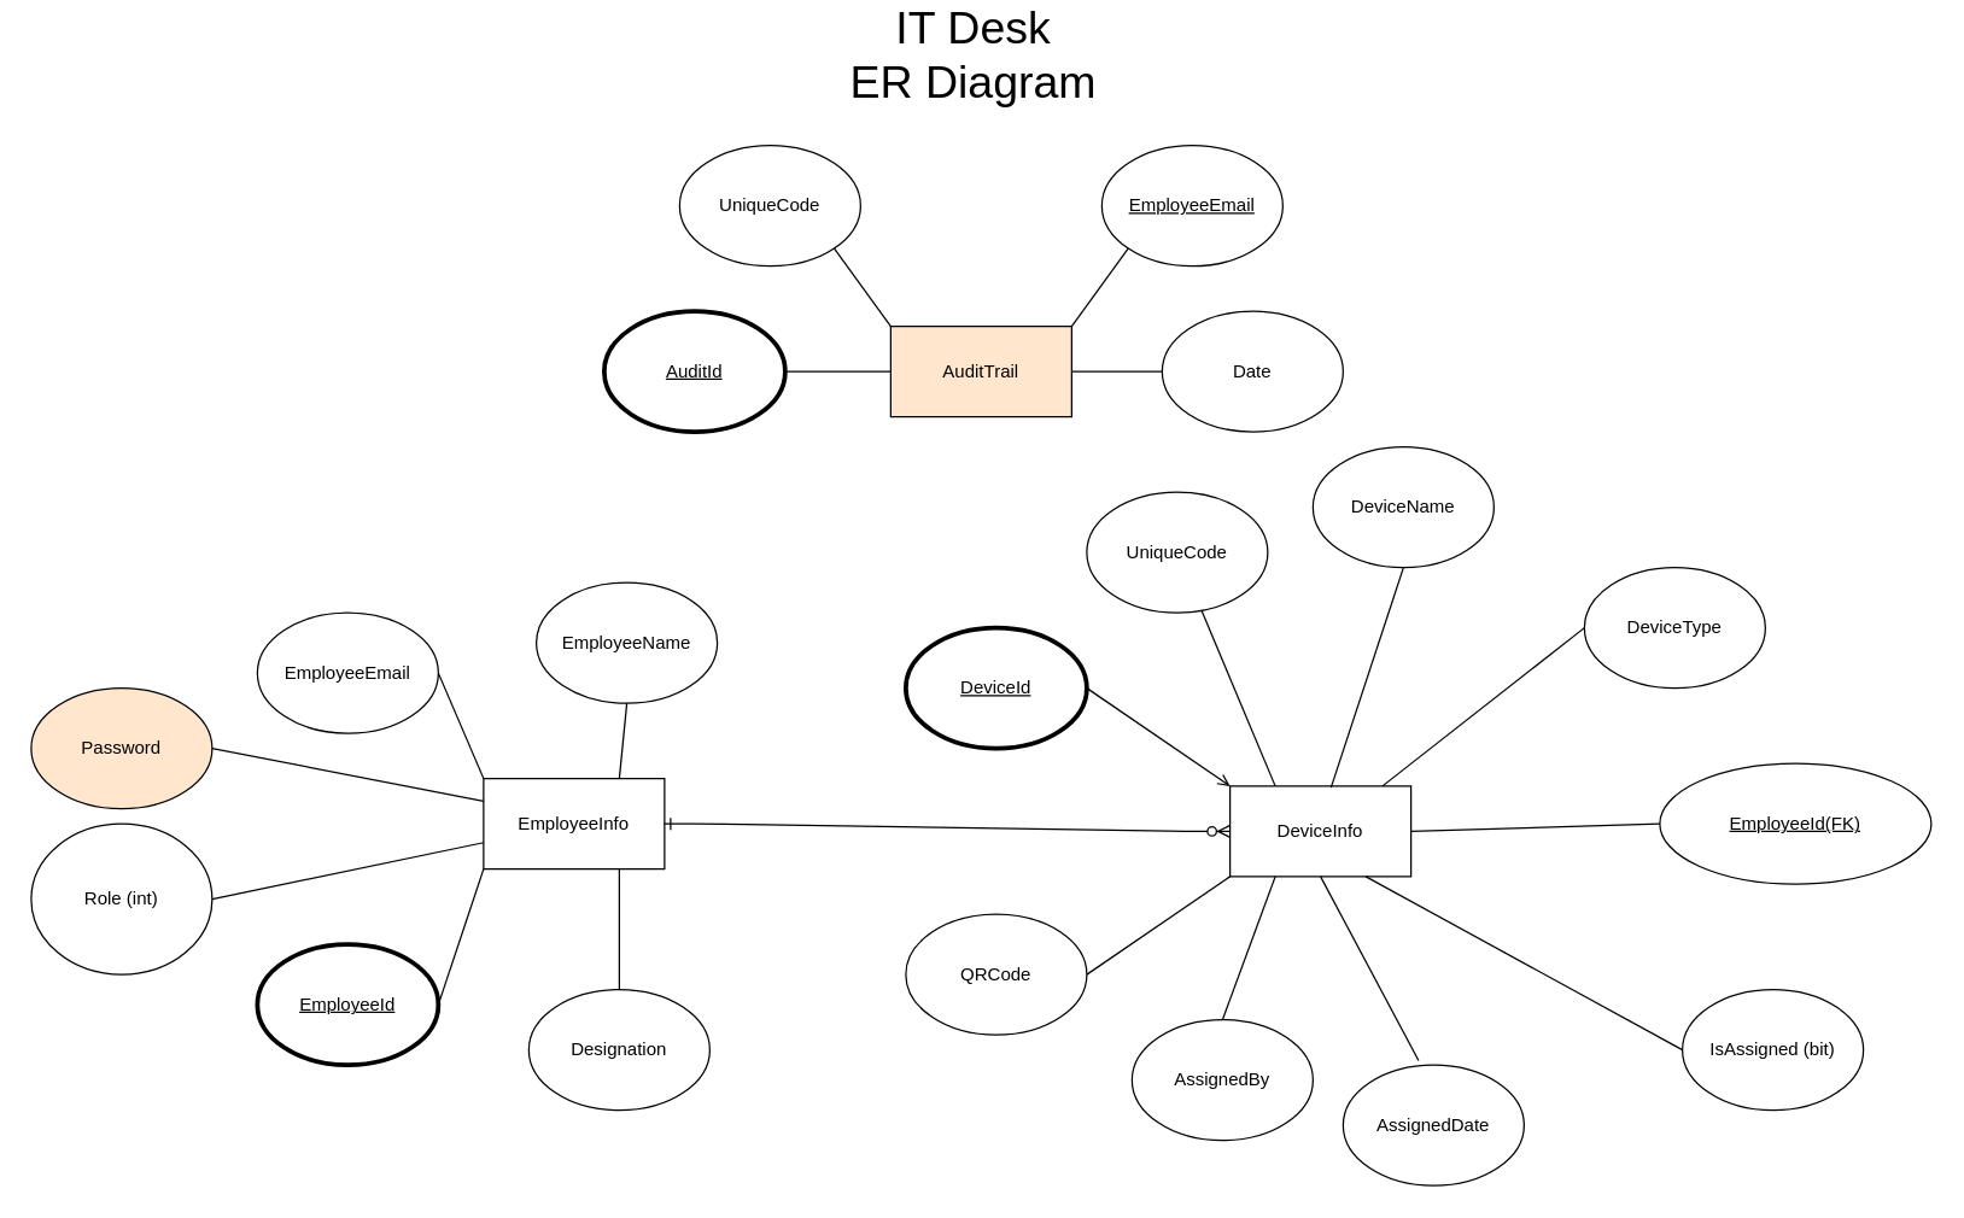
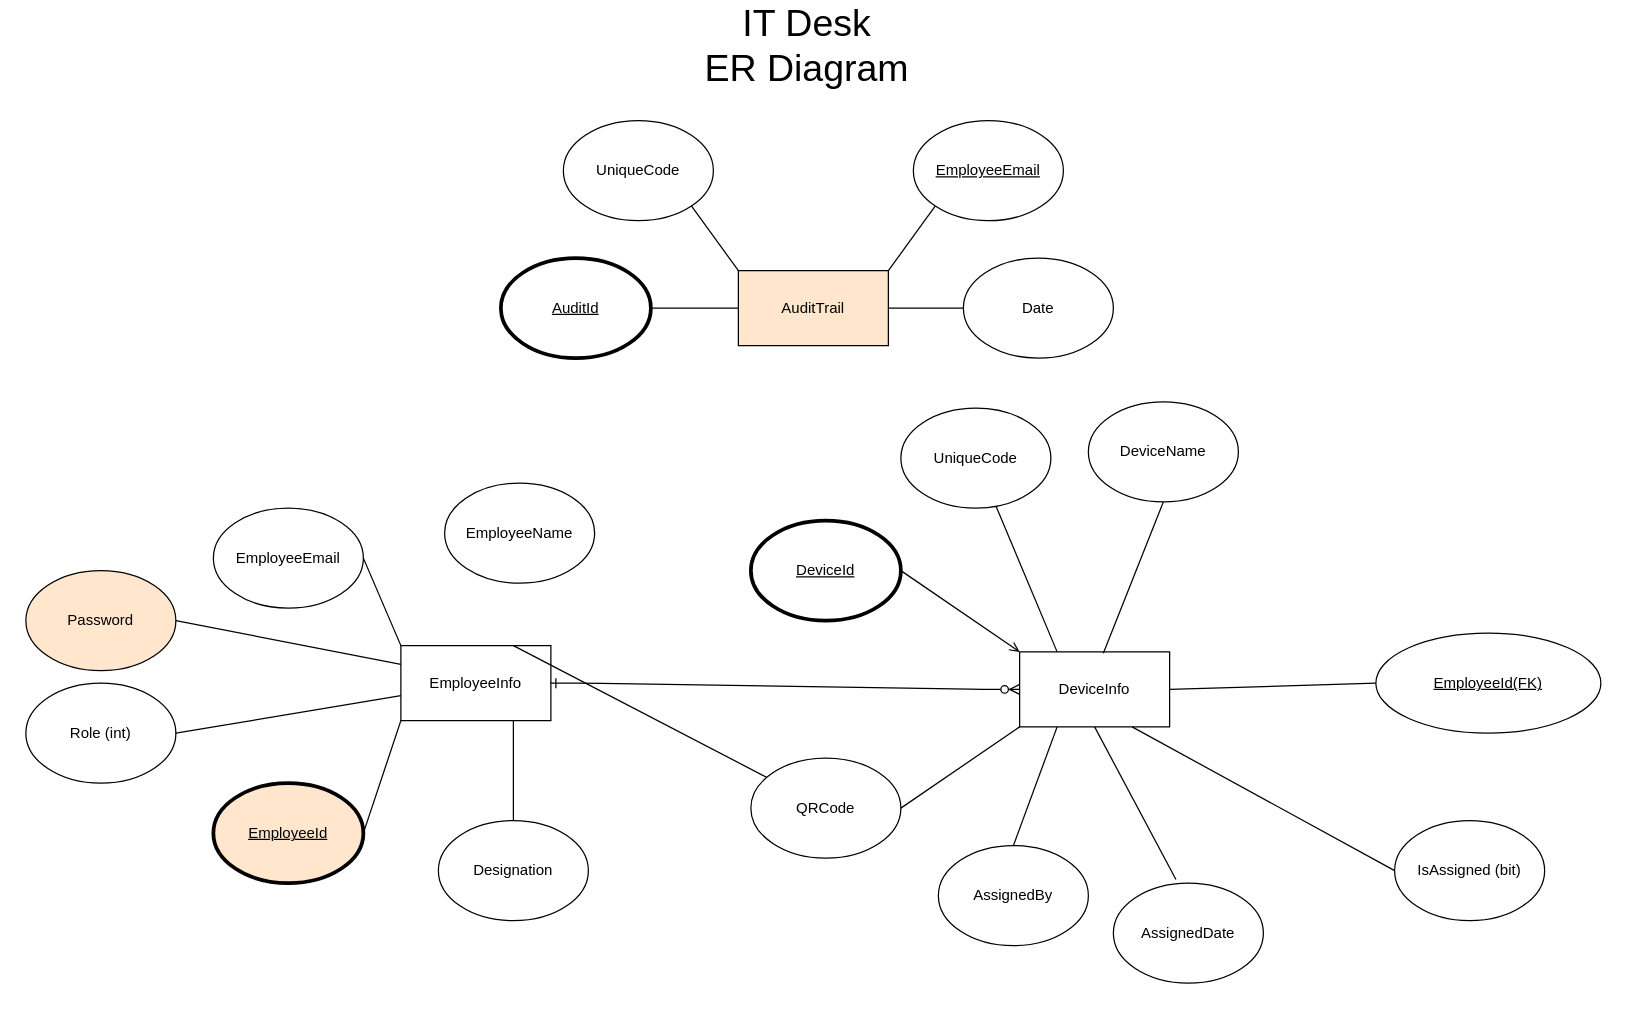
  <mxCell id="0" />
  <mxCell id="1" parent="0" />
  <mxCell id="2" value="EmployeeEmail" style="ellipse;whiteSpace=wrap;html=1;strokeWidth=1;" parent="1" vertex="1"><mxGeometry x="170" y="400" width="120" height="80" as="geometry" /></mxCell>
  <mxCell id="3" value="EmployeeInfo" style="rounded=0;whiteSpace=wrap;html=1;" parent="1" vertex="1"><mxGeometry x="320" y="510" width="120" height="60" as="geometry" /></mxCell>
  <mxCell id="4" value="" style="endArrow=none;html=1;exitX=0;exitY=0;exitDx=0;exitDy=0;entryX=1;entryY=0.5;entryDx=0;entryDy=0;" parent="1" source="3" target="2" edge="1"><mxGeometry width="50" height="50" relative="1" as="geometry"><mxPoint x="530" y="660" as="sourcePoint" /><mxPoint x="420" y="540" as="targetPoint" /></mxGeometry></mxCell>
  <mxCell id="5" value="EmployeeName" style="ellipse;whiteSpace=wrap;html=1;" parent="1" vertex="1"><mxGeometry x="355" y="380" width="120" height="80" as="geometry" /></mxCell>
  <mxCell id="6" value="Designation" style="ellipse;whiteSpace=wrap;html=1;" parent="1" vertex="1"><mxGeometry x="350" y="650" width="120" height="80" as="geometry" /></mxCell>
- <mxCell id="7" value="" style="endArrow=none;html=1;exitX=0.75;exitY=0;exitDx=0;exitDy=0;entryX=0.5;entryY=1;entryDx=0;entryDy=0;" parent="1" source="3" target="5" edge="1"><mxGeometry width="50" height="50" relative="1" as="geometry"><mxPoint x="330" y="550" as="sourcePoint" /><mxPoint x="276" y="502" as="targetPoint" /></mxGeometry></mxCell>
+ <mxCell id="7" value="" style="endArrow=none;html=1;exitX=0.75;exitY=0;exitDx=0;exitDy=0;" parent="1" source="3" target="20" edge="1"><mxGeometry width="50" height="50" relative="1" as="geometry"><mxPoint x="330" y="550" as="sourcePoint" /><mxPoint x="276" y="502" as="targetPoint" /></mxGeometry></mxCell>
  <mxCell id="8" value="" style="endArrow=none;html=1;entryX=0.5;entryY=0;entryDx=0;entryDy=0;exitX=0.75;exitY=1;exitDx=0;exitDy=0;" parent="1" target="6" edge="1" source="3"><mxGeometry width="50" height="50" relative="1" as="geometry"><mxPoint x="380" y="570" as="sourcePoint" /><mxPoint x="390" y="480" as="targetPoint" /></mxGeometry></mxCell>
  <mxCell id="9" value="UniqueCode" style="ellipse;whiteSpace=wrap;html=1;strokeWidth=1;" parent="1" vertex="1"><mxGeometry x="720" y="320" width="120" height="80" as="geometry" /></mxCell>
  <mxCell id="10" value="DeviceInfo" style="rounded=0;whiteSpace=wrap;html=1;" parent="1" vertex="1"><mxGeometry x="815" y="515" width="120" height="60" as="geometry" /></mxCell>
  <mxCell id="11" value="" style="endArrow=none;html=1;exitX=0.25;exitY=0;exitDx=0;exitDy=0;" parent="1" source="10" target="9" edge="1"><mxGeometry width="50" height="50" relative="1" as="geometry"><mxPoint x="1025" y="665" as="sourcePoint" /><mxPoint x="915" y="545" as="targetPoint" /></mxGeometry></mxCell>
- <mxCell id="12" value="DeviceName" style="ellipse;whiteSpace=wrap;html=1;" parent="1" vertex="1"><mxGeometry x="870" y="290" width="120" height="80" as="geometry" /></mxCell>
- <mxCell id="13" value="DeviceType" style="ellipse;whiteSpace=wrap;html=1;" parent="1" vertex="1"><mxGeometry x="1050" y="370" width="120" height="80" as="geometry" /></mxCell>
+ <mxCell id="12" value="DeviceName" style="ellipse;whiteSpace=wrap;html=1;" parent="1" vertex="1"><mxGeometry x="870" y="315" width="120" height="80" as="geometry" /></mxCell>
  <mxCell id="14" value="" style="endArrow=none;html=1;entryX=0.5;entryY=1;entryDx=0;entryDy=0;exitX=0.558;exitY=0.017;exitDx=0;exitDy=0;exitPerimeter=0;" parent="1" source="10" target="12" edge="1"><mxGeometry width="50" height="50" relative="1" as="geometry"><mxPoint x="890" y="512" as="sourcePoint" /><mxPoint x="980" y="410" as="targetPoint" /></mxGeometry></mxCell>
- <mxCell id="15" value="" style="endArrow=none;html=1;entryX=0;entryY=0.5;entryDx=0;entryDy=0;exitX=0.842;exitY=0;exitDx=0;exitDy=0;exitPerimeter=0;" parent="1" source="10" target="13" edge="1"><mxGeometry width="50" height="50" relative="1" as="geometry"><mxPoint x="895" y="505" as="sourcePoint" /><mxPoint x="885" y="485" as="targetPoint" /></mxGeometry></mxCell>
  <mxCell id="16" value="&lt;u&gt;EmployeeId(FK)&lt;/u&gt;" style="ellipse;whiteSpace=wrap;html=1;" parent="1" vertex="1"><mxGeometry x="1100" y="500" width="180" height="80" as="geometry" /></mxCell>
  <mxCell id="17" value="IsAssigned (bit)" style="ellipse;whiteSpace=wrap;html=1;" parent="1" vertex="1"><mxGeometry x="1115" y="650" width="120" height="80" as="geometry" /></mxCell>
  <mxCell id="18" value="AssignedDate" style="ellipse;whiteSpace=wrap;html=1;" parent="1" vertex="1"><mxGeometry x="890" y="700" width="120" height="80" as="geometry" /></mxCell>
  <mxCell id="19" value="AssignedBy" style="ellipse;whiteSpace=wrap;html=1;" parent="1" vertex="1"><mxGeometry x="750" y="670" width="120" height="80" as="geometry" /></mxCell>
  <mxCell id="20" value="QRCode" style="ellipse;whiteSpace=wrap;html=1;" parent="1" vertex="1"><mxGeometry x="600" y="600" width="120" height="80" as="geometry" /></mxCell>
  <mxCell id="21" value="" style="endArrow=none;html=1;exitX=1;exitY=0.5;exitDx=0;exitDy=0;entryX=0;entryY=0.5;entryDx=0;entryDy=0;" parent="1" source="10" target="16" edge="1"><mxGeometry width="50" height="50" relative="1" as="geometry"><mxPoint x="995" y="405" as="sourcePoint" /><mxPoint x="1045" y="355" as="targetPoint" /></mxGeometry></mxCell>
  <mxCell id="22" value="" style="endArrow=none;html=1;exitX=0.75;exitY=1;exitDx=0;exitDy=0;entryX=0;entryY=0.5;entryDx=0;entryDy=0;" parent="1" source="10" target="17" edge="1"><mxGeometry width="50" height="50" relative="1" as="geometry"><mxPoint x="995" y="405" as="sourcePoint" /><mxPoint x="1045" y="355" as="targetPoint" /></mxGeometry></mxCell>
  <mxCell id="23" value="" style="endArrow=none;html=1;exitX=0.5;exitY=1;exitDx=0;exitDy=0;entryX=0.417;entryY=-0.037;entryDx=0;entryDy=0;entryPerimeter=0;" parent="1" source="10" target="18" edge="1"><mxGeometry width="50" height="50" relative="1" as="geometry"><mxPoint x="995" y="405" as="sourcePoint" /><mxPoint x="1045" y="355" as="targetPoint" /></mxGeometry></mxCell>
  <mxCell id="24" value="" style="endArrow=none;html=1;exitX=0.25;exitY=1;exitDx=0;exitDy=0;entryX=0.5;entryY=0;entryDx=0;entryDy=0;" parent="1" source="10" target="19" edge="1"><mxGeometry width="50" height="50" relative="1" as="geometry"><mxPoint x="995" y="405" as="sourcePoint" /><mxPoint x="1045" y="355" as="targetPoint" /></mxGeometry></mxCell>
  <mxCell id="25" value="" style="endArrow=none;html=1;exitX=0;exitY=1;exitDx=0;exitDy=0;entryX=1;entryY=0.5;entryDx=0;entryDy=0;" parent="1" source="10" target="20" edge="1"><mxGeometry width="50" height="50" relative="1" as="geometry"><mxPoint x="995" y="405" as="sourcePoint" /><mxPoint x="1045" y="355" as="targetPoint" /></mxGeometry></mxCell>
  <mxCell id="26" value="" style="edgeStyle=entityRelationEdgeStyle;endArrow=ERzeroToMany;startArrow=ERone;endFill=1;startFill=0;exitX=1;exitY=0.5;exitDx=0;exitDy=0;entryX=0;entryY=0.5;entryDx=0;entryDy=0;" parent="1" source="3" target="10" edge="1"><mxGeometry width="100" height="100" relative="1" as="geometry"><mxPoint x="530" y="265" as="sourcePoint" /><mxPoint x="900" y="610" as="targetPoint" /></mxGeometry></mxCell>
  <mxCell id="27" value="&lt;font style=&quot;font-size: 30px&quot;&gt;IT Desk&lt;br&gt;ER Diagram&lt;br&gt;&lt;/font&gt;" style="text;html=1;strokeColor=none;fillColor=none;align=center;verticalAlign=middle;whiteSpace=wrap;rounded=0;" parent="1" vertex="1"><mxGeometry x="410" y="20" width="470" height="20" as="geometry" /></mxCell>
- <mxCell id="28" value="&lt;u&gt;EmployeeId&lt;/u&gt;" style="ellipse;whiteSpace=wrap;html=1;strokeWidth=3;" vertex="1" parent="1"><mxGeometry x="170" y="620" width="120" height="80" as="geometry" /></mxCell>
+ <mxCell id="28" value="&lt;u&gt;EmployeeId&lt;/u&gt;" style="ellipse;whiteSpace=wrap;html=1;strokeWidth=3;fillColor=#ffe6cc;" vertex="1" parent="1"><mxGeometry x="170" y="620" width="120" height="80" as="geometry" /></mxCell>
  <mxCell id="29" value="" style="endArrow=none;html=1;entryX=0;entryY=1;entryDx=0;entryDy=0;exitX=1;exitY=0.5;exitDx=0;exitDy=0;" edge="1" parent="1" source="28" target="3"><mxGeometry width="50" height="50" relative="1" as="geometry"><mxPoint x="260" y="605" as="sourcePoint" /><mxPoint x="310" y="550" as="targetPoint" /></mxGeometry></mxCell>
  <mxCell id="30" value="&lt;u&gt;DeviceId&lt;/u&gt;" style="ellipse;whiteSpace=wrap;html=1;strokeWidth=3;" vertex="1" parent="1"><mxGeometry x="600" y="410" width="120" height="80" as="geometry" /></mxCell>
  <mxCell id="31" value="" style="endArrow=open;html=1;exitX=1;exitY=0.5;exitDx=0;exitDy=0;entryX=0;entryY=0;entryDx=0;entryDy=0;" edge="1" parent="1" source="30" target="10"><mxGeometry width="50" height="50" relative="1" as="geometry"><mxPoint x="680" y="510" as="sourcePoint" /><mxPoint x="820" y="510" as="targetPoint" /></mxGeometry></mxCell>
  <mxCell id="32" value="UniqueCode" style="ellipse;whiteSpace=wrap;html=1;strokeWidth=1;" vertex="1" parent="1"><mxGeometry x="450" y="90" width="120" height="80" as="geometry" /></mxCell>
  <mxCell id="33" value="AuditTrail" style="rounded=0;whiteSpace=wrap;html=1;fillColor=#ffe6cc;" vertex="1" parent="1"><mxGeometry x="590" y="210" width="120" height="60" as="geometry" /></mxCell>
  <mxCell id="34" value="" style="endArrow=none;html=1;exitX=0;exitY=0;exitDx=0;exitDy=0;entryX=1;entryY=1;entryDx=0;entryDy=0;" edge="1" parent="1" source="33" target="32"><mxGeometry width="50" height="50" relative="1" as="geometry"><mxPoint x="800" y="360" as="sourcePoint" /><mxPoint x="690" y="240" as="targetPoint" /></mxGeometry></mxCell>
  <mxCell id="35" value="&lt;u&gt;EmployeeEmail&lt;/u&gt;" style="ellipse;whiteSpace=wrap;html=1;" vertex="1" parent="1"><mxGeometry x="730" y="90" width="120" height="80" as="geometry" /></mxCell>
  <mxCell id="36" value="Date" style="ellipse;whiteSpace=wrap;html=1;" vertex="1" parent="1"><mxGeometry x="770" y="200" width="120" height="80" as="geometry" /></mxCell>
  <mxCell id="37" value="" style="endArrow=none;html=1;exitX=1;exitY=0;exitDx=0;exitDy=0;entryX=0;entryY=1;entryDx=0;entryDy=0;" edge="1" parent="1" source="33" target="35"><mxGeometry width="50" height="50" relative="1" as="geometry"><mxPoint x="600" y="250" as="sourcePoint" /><mxPoint x="546" y="202" as="targetPoint" /></mxGeometry></mxCell>
  <mxCell id="38" value="" style="endArrow=none;html=1;exitX=1;exitY=0.5;exitDx=0;exitDy=0;entryX=0;entryY=0.5;entryDx=0;entryDy=0;" edge="1" parent="1" source="33" target="36"><mxGeometry width="50" height="50" relative="1" as="geometry"><mxPoint x="660" y="220" as="sourcePoint" /><mxPoint x="660" y="180" as="targetPoint" /></mxGeometry></mxCell>
  <mxCell id="39" value="&lt;u&gt;AuditId&lt;/u&gt;" style="ellipse;whiteSpace=wrap;html=1;strokeWidth=3;" vertex="1" parent="1"><mxGeometry x="400" y="200" width="120" height="80" as="geometry" /></mxCell>
  <mxCell id="40" value="" style="endArrow=none;html=1;exitX=0;exitY=0.5;exitDx=0;exitDy=0;entryX=1;entryY=0.5;entryDx=0;entryDy=0;" edge="1" parent="1" source="33" target="39"><mxGeometry width="50" height="50" relative="1" as="geometry"><mxPoint x="590" y="310" as="sourcePoint" /><mxPoint x="536" y="262" as="targetPoint" /></mxGeometry></mxCell>
  <mxCell id="41" value="Password" style="ellipse;whiteSpace=wrap;html=1;fillColor=#ffe6cc;" vertex="1" parent="1"><mxGeometry x="20" y="450" width="120" height="80" as="geometry" /></mxCell>
  <mxCell id="42" value="" style="endArrow=none;html=1;exitX=1;exitY=0.5;exitDx=0;exitDy=0;entryX=0;entryY=0.25;entryDx=0;entryDy=0;" edge="1" parent="1" source="41" target="3"><mxGeometry width="50" height="50" relative="1" as="geometry"><mxPoint x="680" y="470" as="sourcePoint" /><mxPoint x="730" y="420" as="targetPoint" /></mxGeometry></mxCell>
- <mxCell id="43" value="Role (int)" style="ellipse;whiteSpace=wrap;html=1;" vertex="1" parent="1"><mxGeometry x="20" y="540" width="120" height="100" as="geometry" /></mxCell>
+ <mxCell id="43" value="Role (int)" style="ellipse;whiteSpace=wrap;html=1;" vertex="1" parent="1"><mxGeometry x="20" y="540" width="120" height="80" as="geometry" /></mxCell>
  <mxCell id="44" value="" style="endArrow=none;html=1;exitX=1;exitY=0.5;exitDx=0;exitDy=0;" edge="1" parent="1" source="43" target="3"><mxGeometry width="50" height="50" relative="1" as="geometry"><mxPoint x="680" y="470" as="sourcePoint" /><mxPoint x="730" y="420" as="targetPoint" /></mxGeometry></mxCell>
